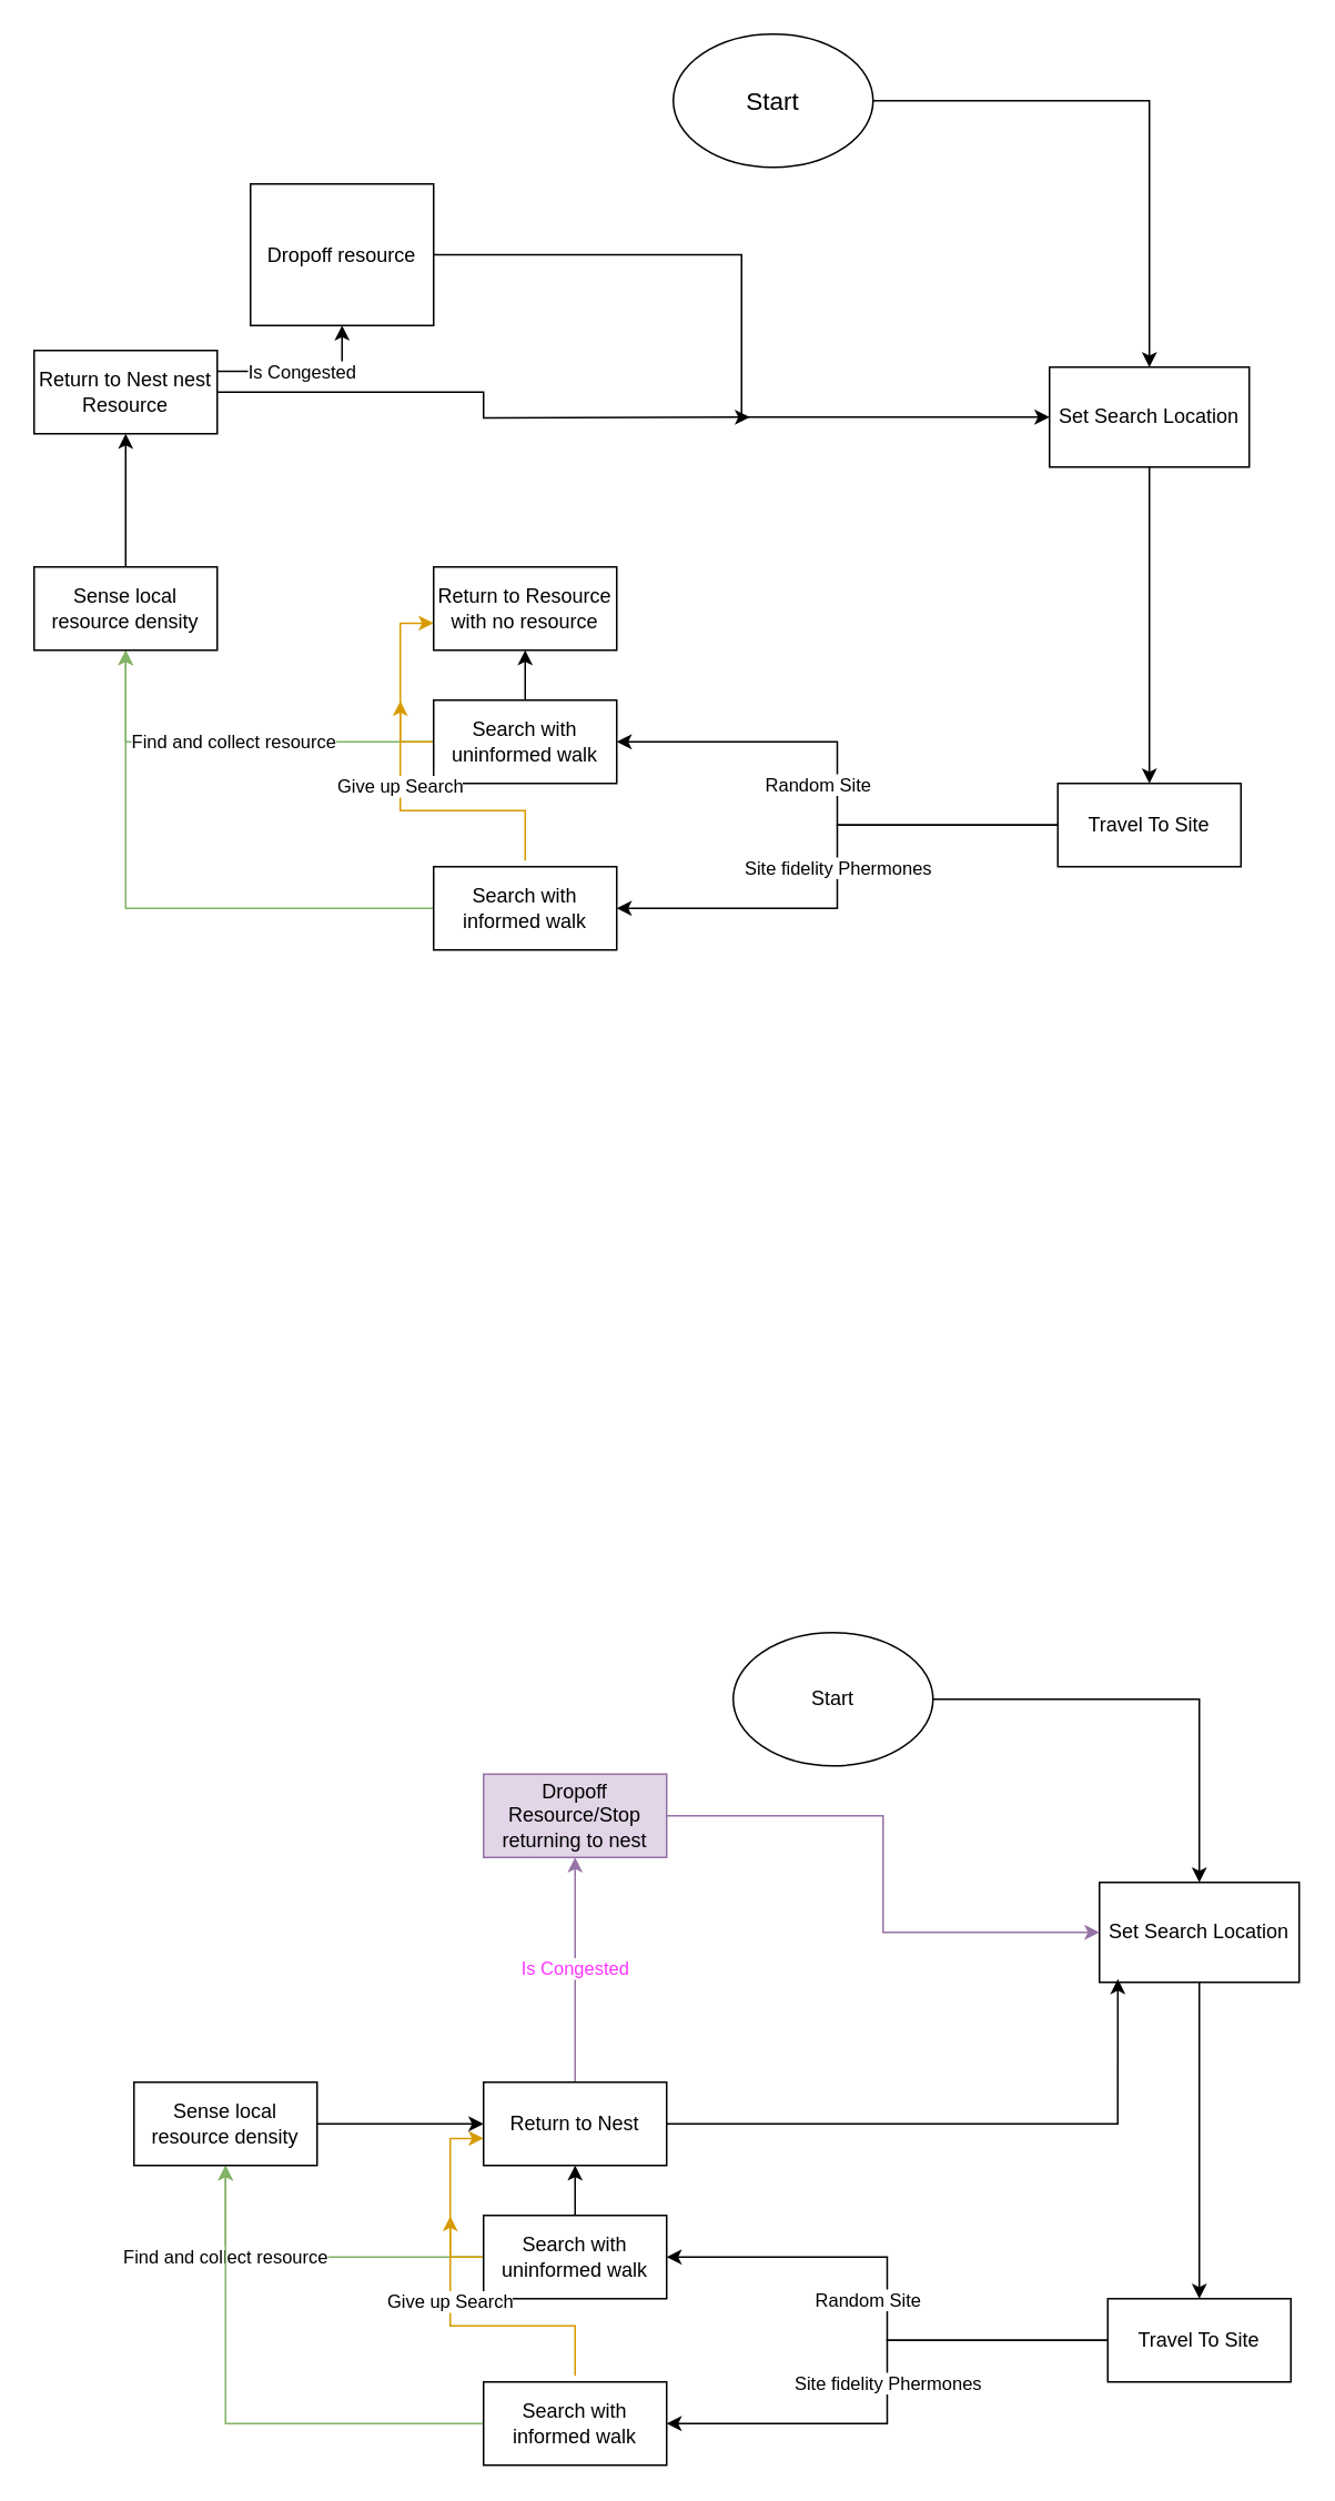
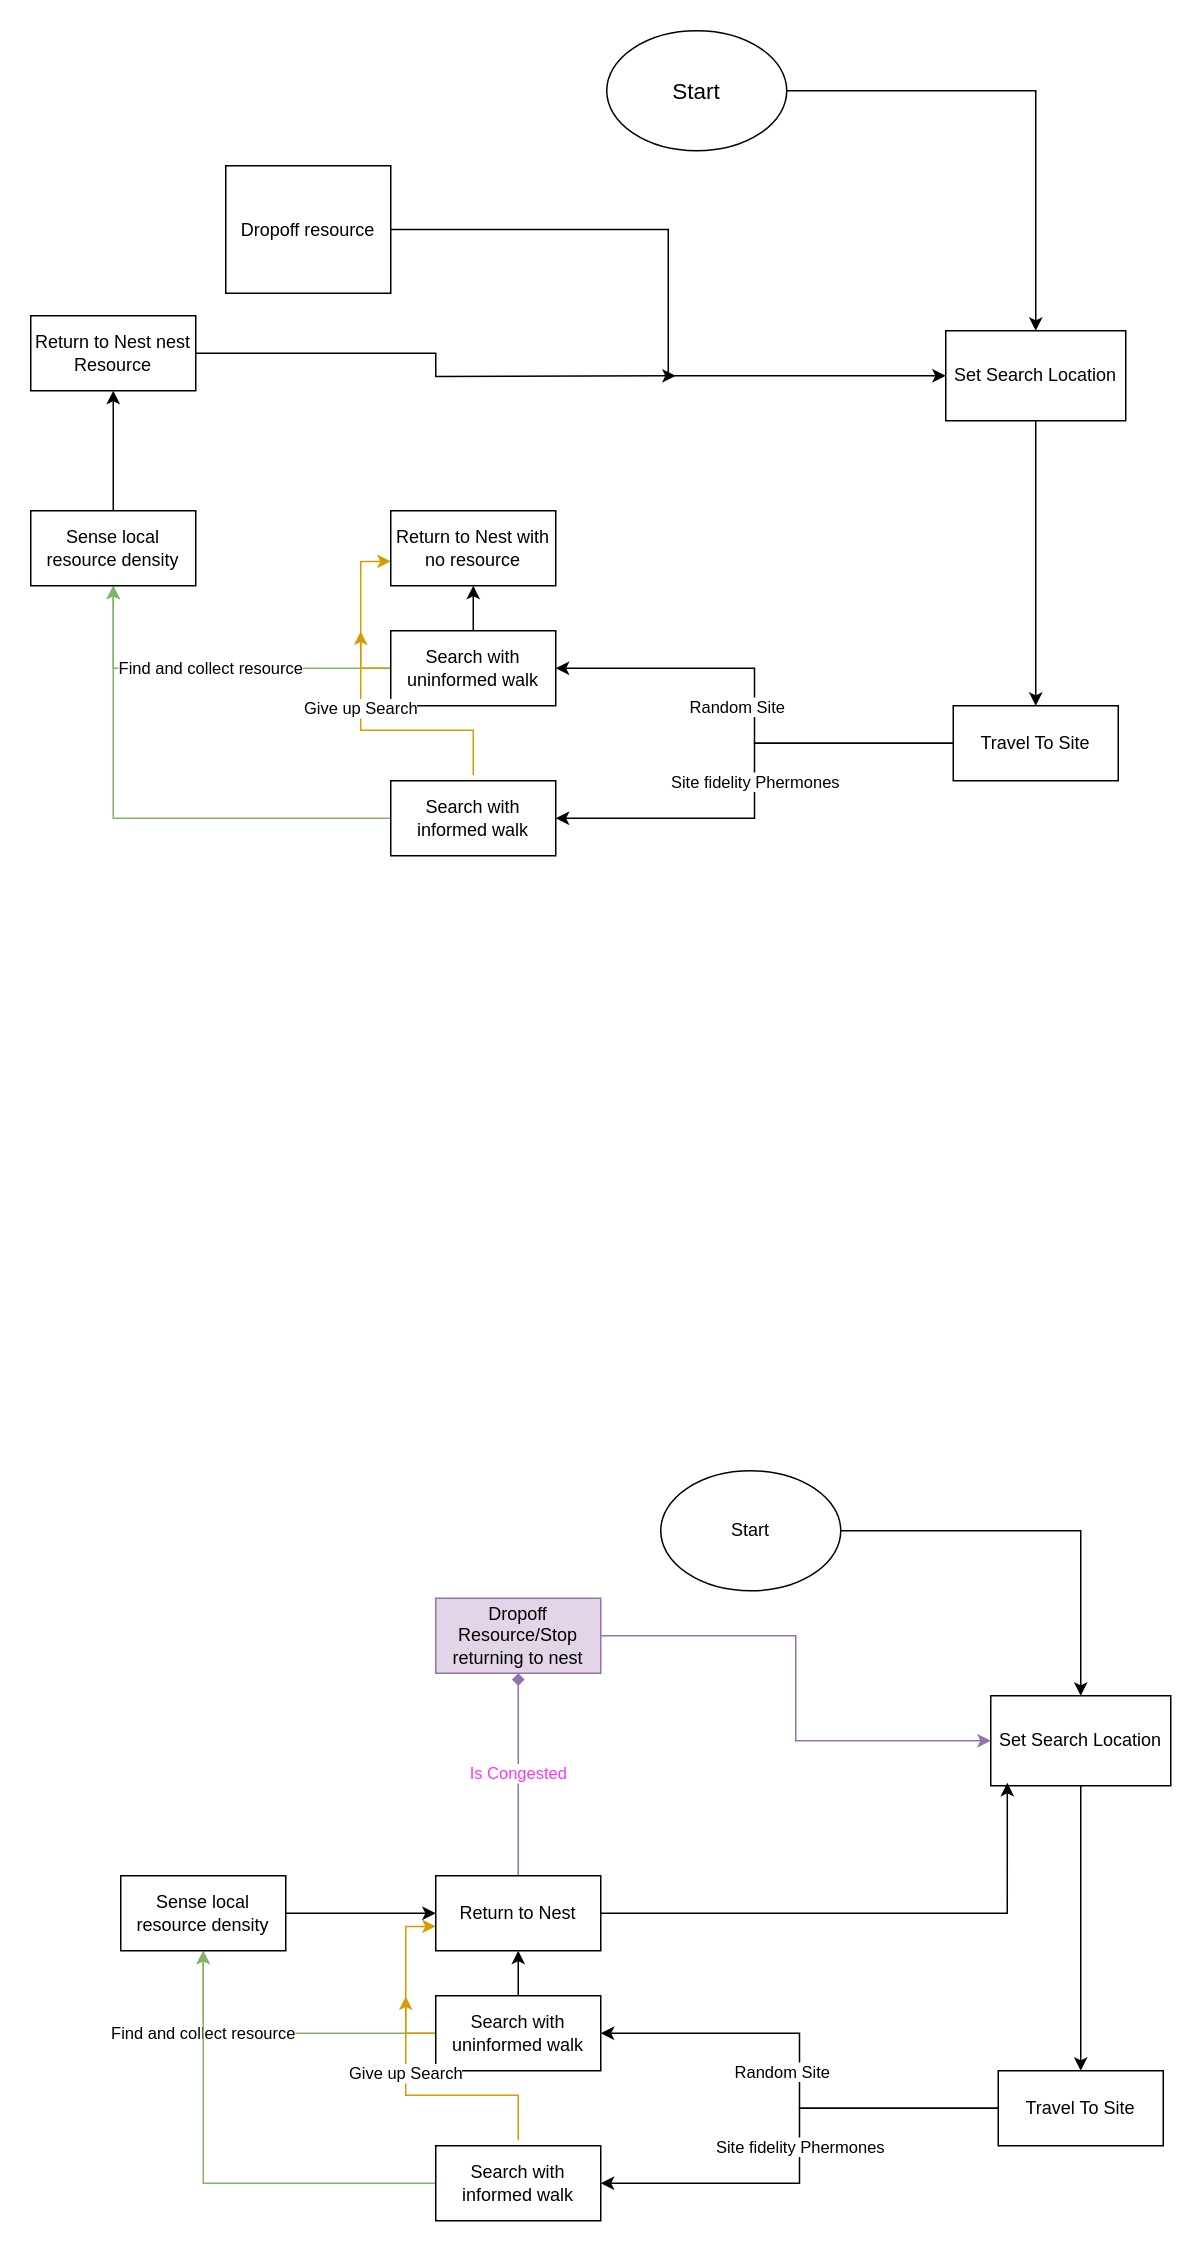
  <mxCell id="0" />
  <mxCell id="1" parent="0" />
  <mxCell id="2" value="" style="edgeStyle=orthogonalEdgeStyle;rounded=0;orthogonalLoop=1;jettySize=auto;html=1;entryX=0.5;entryY=0;entryDx=0;entryDy=0;" edge="1" parent="1" source="3" target="5"><mxGeometry relative="1" as="geometry"><mxPoint x="520" y="290" as="targetPoint" /></mxGeometry></mxCell>
  <mxCell id="3" value="&lt;font style=&quot;font-size: 15px;&quot;&gt;Start&lt;/font&gt;" style="ellipse;whiteSpace=wrap;html=1;" vertex="1" parent="1"><mxGeometry x="404" y="20" width="120" height="80" as="geometry" /></mxCell>
  <mxCell id="4" value="" style="edgeStyle=orthogonalEdgeStyle;rounded=0;orthogonalLoop=1;jettySize=auto;html=1;" edge="1" parent="1" source="5" target="8"><mxGeometry relative="1" as="geometry" /></mxCell>
  <mxCell id="5" value="&lt;font&gt;Set Search Location&lt;/font&gt;" style="rounded=0;whiteSpace=wrap;html=1;" vertex="1" parent="1"><mxGeometry x="630" y="220" width="120" height="60" as="geometry" /></mxCell>
  <mxCell id="6" value="Random Site" style="edgeStyle=orthogonalEdgeStyle;rounded=0;orthogonalLoop=1;jettySize=auto;html=1;" edge="1" parent="1" source="8" target="12"><mxGeometry y="13" relative="1" as="geometry"><mxPoint x="1" y="1" as="offset" /></mxGeometry></mxCell>
  <mxCell id="7" value="Site fidelity Phermones" style="edgeStyle=orthogonalEdgeStyle;rounded=0;orthogonalLoop=1;jettySize=auto;html=1;" edge="1" parent="1" source="8" target="15"><mxGeometry relative="1" as="geometry" /></mxCell>
  <mxCell id="8" value="Travel To Site" style="rounded=0;whiteSpace=wrap;html=1;" vertex="1" parent="1"><mxGeometry x="635" y="470" width="110" height="50" as="geometry" /></mxCell>
  <mxCell id="9" value="" style="edgeStyle=orthogonalEdgeStyle;rounded=0;orthogonalLoop=1;jettySize=auto;html=1;" edge="1" parent="1" source="12" target="17"><mxGeometry relative="1" as="geometry" /></mxCell>
  <mxCell id="10" value="Find and collect resource" style="edgeStyle=orthogonalEdgeStyle;rounded=0;orthogonalLoop=1;jettySize=auto;html=1;fillColor=#d5e8d4;strokeColor=#82b366;" edge="1" parent="1" source="12" target="19"><mxGeometry relative="1" as="geometry" /></mxCell>
  <mxCell id="11" style="edgeStyle=orthogonalEdgeStyle;rounded=0;orthogonalLoop=1;jettySize=auto;html=1;fillColor=#ffe6cc;strokeColor=#d79b00;" edge="1" parent="1" source="12"><mxGeometry relative="1" as="geometry"><mxPoint x="240" y="420" as="targetPoint" /></mxGeometry></mxCell>
  <mxCell id="12" value="Search with uninformed walk" style="rounded=0;whiteSpace=wrap;html=1;" vertex="1" parent="1"><mxGeometry x="260" y="420" width="110" height="50" as="geometry" /></mxCell>
  <mxCell id="13" style="edgeStyle=orthogonalEdgeStyle;rounded=0;orthogonalLoop=1;jettySize=auto;html=1;fillColor=#d5e8d4;strokeColor=#82b366;entryX=0.5;entryY=1;entryDx=0;entryDy=0;" edge="1" parent="1" source="15" target="19"><mxGeometry relative="1" as="geometry"><mxPoint x="80" y="450" as="targetPoint" /></mxGeometry></mxCell>
  <mxCell id="14" value="Give up Search" style="edgeStyle=orthogonalEdgeStyle;rounded=0;orthogonalLoop=1;jettySize=auto;html=1;entryX=0;entryY=0.75;entryDx=0;entryDy=0;fillColor=#ffe6cc;strokeColor=#d79b00;" edge="1" parent="1"><mxGeometry relative="1" as="geometry"><mxPoint x="315" y="516.25" as="sourcePoint" /><mxPoint x="260" y="373.75" as="targetPoint" /><Array as="points"><mxPoint x="315" y="486.25" /><mxPoint x="240" y="486.25" /><mxPoint x="240" y="374.25" /></Array></mxGeometry></mxCell>
  <mxCell id="15" value="Search with informed walk" style="rounded=0;whiteSpace=wrap;html=1;" vertex="1" parent="1"><mxGeometry x="260" y="520" width="110" height="50" as="geometry" /></mxCell>
- <mxCell id="16" value="Is Congested" style="edgeStyle=orthogonalEdgeStyle;rounded=0;orthogonalLoop=1;jettySize=auto;html=1;exitX=1;exitY=0.25;exitDx=0;exitDy=0;" edge="1" parent="1" source="23" target="21"><mxGeometry relative="1" as="geometry" /></mxCell>
- <mxCell id="17" value="Return to Resource with no resource" style="rounded=0;whiteSpace=wrap;html=1;" vertex="1" parent="1"><mxGeometry x="260" y="340" width="110" height="50" as="geometry" /></mxCell>
+ <mxCell id="17" value="Return to Nest with no resource" style="rounded=0;whiteSpace=wrap;html=1;" vertex="1" parent="1"><mxGeometry x="260" y="340" width="110" height="50" as="geometry" /></mxCell>
  <mxCell id="18" value="" style="edgeStyle=orthogonalEdgeStyle;rounded=0;orthogonalLoop=1;jettySize=auto;html=1;" edge="1" parent="1" source="19" target="23"><mxGeometry relative="1" as="geometry" /></mxCell>
  <mxCell id="19" value="Sense local resource density" style="rounded=0;whiteSpace=wrap;html=1;" vertex="1" parent="1"><mxGeometry x="20" y="340" width="110" height="50" as="geometry" /></mxCell>
  <mxCell id="20" style="edgeStyle=orthogonalEdgeStyle;rounded=0;orthogonalLoop=1;jettySize=auto;html=1;entryX=0;entryY=0.5;entryDx=0;entryDy=0;" edge="1" parent="1" source="21" target="5"><mxGeometry relative="1" as="geometry" /></mxCell>
  <mxCell id="21" value="Dropoff resource" style="rounded=0;whiteSpace=wrap;html=1;" vertex="1" parent="1"><mxGeometry x="150" y="110" width="110" height="85" as="geometry" /></mxCell>
  <mxCell id="22" style="edgeStyle=orthogonalEdgeStyle;rounded=0;orthogonalLoop=1;jettySize=auto;html=1;" edge="1" parent="1" source="23"><mxGeometry relative="1" as="geometry"><mxPoint x="450" y="250" as="targetPoint" /></mxGeometry></mxCell>
  <mxCell id="23" value="Return to Nest nest Resource" style="rounded=0;whiteSpace=wrap;html=1;" vertex="1" parent="1"><mxGeometry x="20" y="210" width="110" height="50" as="geometry" /></mxCell>
  <mxCell id="24" value="" style="edgeStyle=orthogonalEdgeStyle;rounded=0;orthogonalLoop=1;jettySize=auto;html=1;" edge="1" parent="1" source="25" target="28"><mxGeometry relative="1" as="geometry" /></mxCell>
  <mxCell id="25" value="&lt;font&gt;Set Search Location&lt;/font&gt;" style="rounded=0;whiteSpace=wrap;html=1;" vertex="1" parent="1"><mxGeometry x="660" y="1130" width="120" height="60" as="geometry" /></mxCell>
  <mxCell id="26" value="Random Site" style="edgeStyle=orthogonalEdgeStyle;rounded=0;orthogonalLoop=1;jettySize=auto;html=1;" edge="1" parent="1" source="28" target="32"><mxGeometry y="13" relative="1" as="geometry"><mxPoint x="1" y="1" as="offset" /></mxGeometry></mxCell>
  <mxCell id="27" value="Site fidelity Phermones" style="edgeStyle=orthogonalEdgeStyle;rounded=0;orthogonalLoop=1;jettySize=auto;html=1;" edge="1" parent="1" source="28" target="35"><mxGeometry relative="1" as="geometry" /></mxCell>
  <mxCell id="28" value="Travel To Site" style="rounded=0;whiteSpace=wrap;html=1;" vertex="1" parent="1"><mxGeometry x="665" y="1380" width="110" height="50" as="geometry" /></mxCell>
  <mxCell id="29" value="" style="edgeStyle=orthogonalEdgeStyle;rounded=0;orthogonalLoop=1;jettySize=auto;html=1;" edge="1" parent="1" source="32" target="37"><mxGeometry relative="1" as="geometry" /></mxCell>
  <mxCell id="30" value="Find and collect resource" style="edgeStyle=orthogonalEdgeStyle;rounded=0;orthogonalLoop=1;jettySize=auto;html=1;fillColor=#d5e8d4;strokeColor=#82b366;" edge="1" parent="1" source="32" target="39"><mxGeometry x="0.476" relative="1" as="geometry"><mxPoint as="offset" /></mxGeometry></mxCell>
  <mxCell id="31" style="edgeStyle=orthogonalEdgeStyle;rounded=0;orthogonalLoop=1;jettySize=auto;html=1;fillColor=#ffe6cc;strokeColor=#d79b00;" edge="1" parent="1" source="32"><mxGeometry relative="1" as="geometry"><mxPoint x="270" y="1330" as="targetPoint" /></mxGeometry></mxCell>
  <mxCell id="32" value="Search with uninformed walk" style="rounded=0;whiteSpace=wrap;html=1;" vertex="1" parent="1"><mxGeometry x="290" y="1330" width="110" height="50" as="geometry" /></mxCell>
  <mxCell id="33" style="edgeStyle=orthogonalEdgeStyle;rounded=0;orthogonalLoop=1;jettySize=auto;html=1;fillColor=#d5e8d4;strokeColor=#82b366;entryX=0.5;entryY=1;entryDx=0;entryDy=0;" edge="1" parent="1" source="35" target="39"><mxGeometry relative="1" as="geometry"><mxPoint x="110" y="1360" as="targetPoint" /></mxGeometry></mxCell>
  <mxCell id="34" value="Give up Search" style="edgeStyle=orthogonalEdgeStyle;rounded=0;orthogonalLoop=1;jettySize=auto;html=1;entryX=0;entryY=0.75;entryDx=0;entryDy=0;fillColor=#ffe6cc;strokeColor=#d79b00;" edge="1" parent="1"><mxGeometry relative="1" as="geometry"><mxPoint x="345" y="1426.25" as="sourcePoint" /><mxPoint x="290" y="1283.75" as="targetPoint" /><Array as="points"><mxPoint x="345" y="1396.25" /><mxPoint x="270" y="1396.25" /><mxPoint x="270" y="1284.25" /></Array></mxGeometry></mxCell>
  <mxCell id="35" value="Search with informed walk" style="rounded=0;whiteSpace=wrap;html=1;" vertex="1" parent="1"><mxGeometry x="290" y="1430" width="110" height="50" as="geometry" /></mxCell>
- <mxCell id="36" value="&lt;font style=&quot;color: rgb(255, 51, 255);&quot;&gt;Is Congested&lt;/font&gt;" style="edgeStyle=orthogonalEdgeStyle;rounded=0;orthogonalLoop=1;jettySize=auto;html=1;fillColor=#e1d5e7;strokeColor=#9673a6;" edge="1" parent="1" source="37" target="41"><mxGeometry relative="1" as="geometry" /></mxCell>
+ <mxCell id="36" value="&lt;font style=&quot;color: rgb(255, 51, 255);&quot;&gt;Is Congested&lt;/font&gt;" style="edgeStyle=orthogonalEdgeStyle;rounded=0;orthogonalLoop=1;jettySize=auto;html=1;fillColor=#e1d5e7;strokeColor=#9673a6;endArrow=diamond;" edge="1" parent="1" source="37" target="41"><mxGeometry relative="1" as="geometry" /></mxCell>
  <mxCell id="37" value="Return to Nest" style="rounded=0;whiteSpace=wrap;html=1;" vertex="1" parent="1"><mxGeometry x="290" y="1250" width="110" height="50" as="geometry" /></mxCell>
  <mxCell id="38" value="" style="edgeStyle=orthogonalEdgeStyle;rounded=0;orthogonalLoop=1;jettySize=auto;html=1;entryX=0;entryY=0.5;entryDx=0;entryDy=0;" edge="1" parent="1" source="39" target="37"><mxGeometry relative="1" as="geometry"><mxPoint x="125" y="1170" as="targetPoint" /></mxGeometry></mxCell>
  <mxCell id="39" value="Sense local resource density" style="rounded=0;whiteSpace=wrap;html=1;" vertex="1" parent="1"><mxGeometry x="80" y="1250" width="110" height="50" as="geometry" /></mxCell>
  <mxCell id="40" style="edgeStyle=orthogonalEdgeStyle;rounded=0;orthogonalLoop=1;jettySize=auto;html=1;entryX=0;entryY=0.5;entryDx=0;entryDy=0;fillColor=#e1d5e7;strokeColor=#9673a6;" edge="1" parent="1" source="41" target="25"><mxGeometry relative="1" as="geometry" /></mxCell>
  <mxCell id="41" value="Dropoff Resource/Stop returning to nest" style="rounded=0;whiteSpace=wrap;html=1;fillColor=#e1d5e7;strokeColor=#9673a6;" vertex="1" parent="1"><mxGeometry x="290" y="1065" width="110" height="50" as="geometry" /></mxCell>
  <mxCell id="42" style="edgeStyle=orthogonalEdgeStyle;rounded=0;orthogonalLoop=1;jettySize=auto;html=1;entryX=0.092;entryY=0.967;entryDx=0;entryDy=0;entryPerimeter=0;" edge="1" parent="1" source="37" target="25"><mxGeometry relative="1" as="geometry" /></mxCell>
  <mxCell id="43" style="edgeStyle=orthogonalEdgeStyle;rounded=0;orthogonalLoop=1;jettySize=auto;html=1;entryX=0.5;entryY=0;entryDx=0;entryDy=0;" edge="1" parent="1" source="44" target="25"><mxGeometry relative="1" as="geometry" /></mxCell>
  <mxCell id="44" value="Start" style="ellipse;whiteSpace=wrap;html=1;" vertex="1" parent="1"><mxGeometry x="440" y="980" width="120" height="80" as="geometry" /></mxCell>
